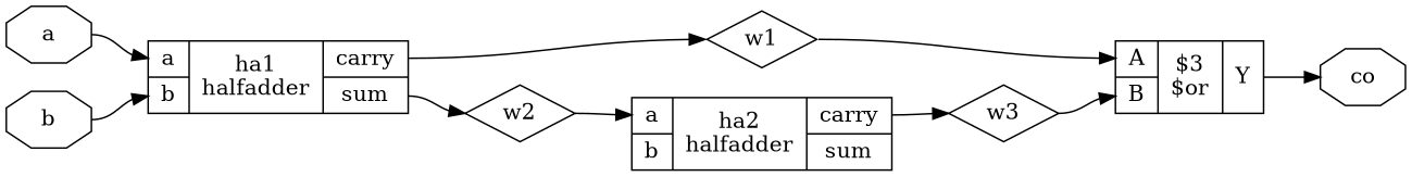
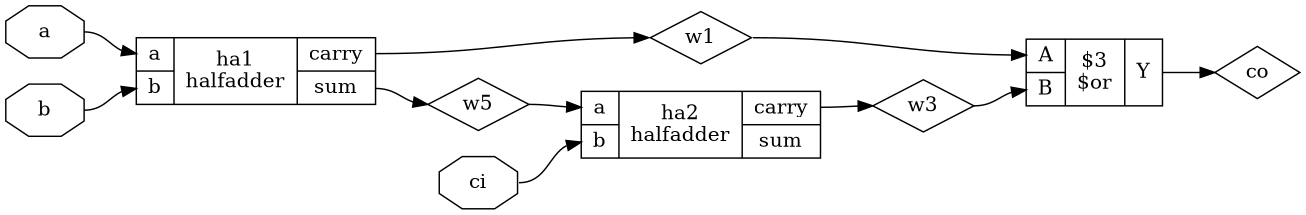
  digraph {
    rankdir=LR
    remincross=true
    node [color=black fontcolor=black shape=octagon]
    edge [color=black headport=w tailport=e]
    n1 [label=a]
    n2 [label="{{<p2> a|<p3> b}|ha1\nhalfadder|{<p14> carry|<p6> sum}}" shape=record color="" fontcolor=""]
    n3 [label=w1 shape=diamond]
-   n4 [label=w2 shape=diamond]
+   n4 [label=w5 shape=diamond]
    n5 [label=b]
+   n6 [label=ci]
    n7 [label="{{<p2> a|<p3> b}|ha2\nhalfadder|{<p14> carry|<p6> sum}}" shape=record color="" fontcolor=""]
    n8 [label=w3 shape=diamond]
-   n9 [label=co]
+   n9 [label=co shape=diamond]
    n10 [label="{{<p10> A|<p11> B}|$3\n$or|{<p12> Y}}" shape=record color="" fontcolor=""]
    n1 -> n2 [headport="p2:w"]
    n2 -> n3 [tailport="p14:e"]
    n2 -> n4 [tailport="p6:e"]
    n3 -> n10 [headport="p10:w"]
    n4 -> n7 [headport="p2:w"]
    n5 -> n2 [headport="p3:w"]
+   n6 -> n7 [headport="p3:w"]
    n7 -> n8 [tailport="p14:e"]
    n8 -> n10 [headport="p11:w"]
    n10 -> n9 [tailport="p12:e"]
  }
